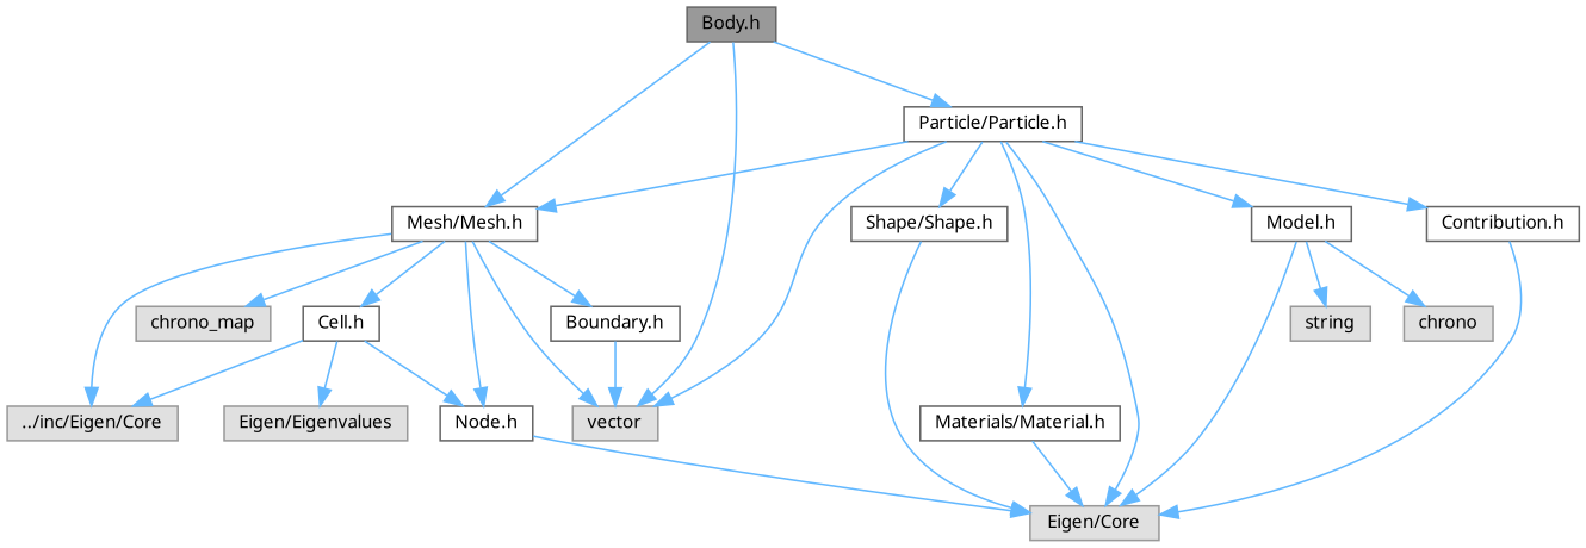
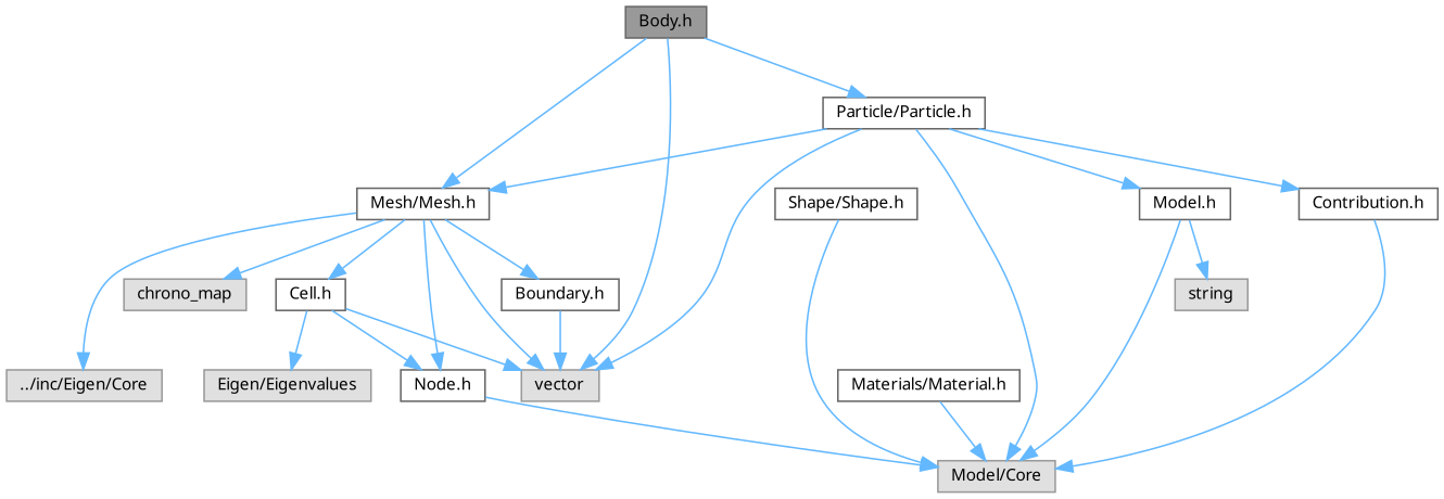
  digraph {
    fontname="Noto Sans"
    node [color=grey40 fillcolor=white fontname="Noto Sans" fontsize=10 shape=box style=filled]
    edge [color=steelblue1 fontname="Noto Sans" fontsize=10 labelfontname=Helvetica labelfontsize=10 style=solid]
    n1 [color=gray40 fillcolor=grey60 fontcolor=black height=0.2 label="Body.h" width=0.4]
    n2 [color=grey60 fillcolor="#E0E0E0" height=0.2 label=vector width=0.4]
    n3 [height=0.2 label="Particle/Particle.h" width=0.4]
    n4 [height=0.2 label="Mesh/Mesh.h" width=0.4]
    n5 [height=0.2 label="Materials/Material.h" width=0.4]
-   n6 [color=grey60 fillcolor="#E0E0E0" height=0.2 label="Eigen/Core" width=0.4]
+   n6 [color=grey60 fillcolor="#E0E0E0" height=0.2 label="Model/Core" width=0.4]
    n7 [height=0.2 label="Contribution.h" width=0.4]
    n8 [height=0.2 label="Model.h" width=0.4]
    n9 [height=0.2 label="Shape/Shape.h" width=0.4]
    n10 [color=grey60 fillcolor="#E0E0E0" height=0.2 label="../inc/Eigen/Core" width=0.4]
    n11 [color=grey60 fillcolor="#E0E0E0" height=0.2 label=chrono_map width=0.4]
    n12 [height=0.2 label="Node.h" width=0.4]
    n13 [height=0.2 label="Boundary.h" width=0.4]
    n14 [height=0.2 label="Cell.h" width=0.4]
    n15 [color=grey60 fillcolor="#E0E0E0" height=0.2 label=string width=0.4]
-   n16 [color=grey60 fillcolor="#E0E0E0" height=0.2 label=chrono width=0.4]
    n17 [color=grey60 fillcolor="#E0E0E0" height=0.2 label="Eigen/Eigenvalues" width=0.4]
    n1 -> n2
    n1 -> n3
    n1 -> n4
    n3 -> n2
    n3 -> n4
-   n3 -> n5
    n3 -> n6
    n3 -> n7
    n3 -> n8
-   n3 -> n9
    n4 -> n2
    n4 -> n10
    n4 -> n11
    n4 -> n12
    n4 -> n13
    n4 -> n14
    n5 -> n6
    n7 -> n6
    n8 -> n6
    n8 -> n15
-   n8 -> n16
    n9 -> n6
    n12 -> n6
    n13 -> n2
-   n14 -> n10
+   n14 -> n2
    n14 -> n12
    n14 -> n17
  }
